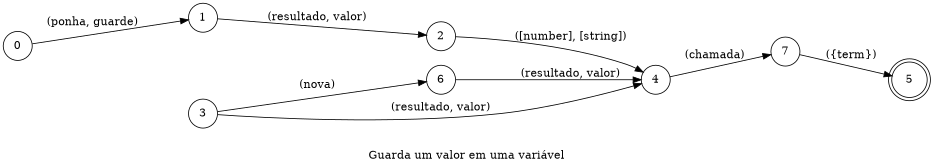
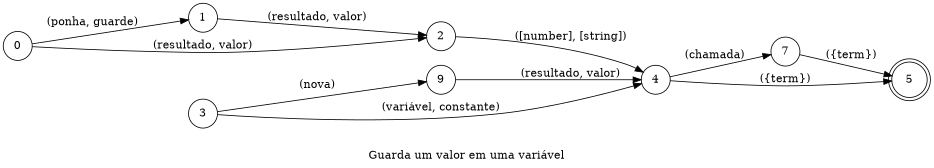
  digraph {
    desc="Guarda um valor, inteiro, texto e etc em uma variável"
    label="Guarda um valor em uma variável"
    lang="pt-BR"
    langName="Português"
    rankdir=LR
    title="Guarda um valor em uma variável"
    node [shape=circle]
    0
    1
    3
-   6
+   6 [label=9]
    4
    7
    2
    5 [shape=doublecircle]
    subgraph sub_1 {
      0
      1
    }
    subgraph sub_2 {
      3
      6
    }
    subgraph sub_3 {
      4
      7
    }
    0 -> 1 [label="(ponha, guarde)"]
+   0 -> 2 [label="(resultado, valor)"]
    1 -> 2 [label="(resultado, valor)"]
    3 -> 6 [label="(nova)"]
-   3 -> 4 [label="(resultado, valor)"]
+   3 -> 4 [label="(variável, constante)"]
    6 -> 4 [label="(resultado, valor)"]
    4 -> 7 [label="(chamada)"]
+   4 -> 5 [label="({term})" store=varName]
    7 -> 5 [label="({term})" store=varName]
    2 -> 4 [label="([number], [string])" store=expression]
  }
